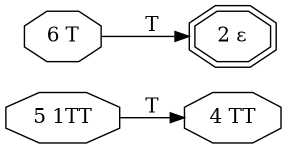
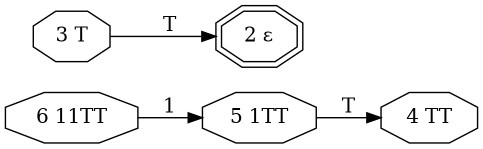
  digraph {
    rankdir=LR
    splines=false
    node [shape=octagon]
+   n1 [label="6 11TT"]
    n2 [label="5 1TT"]
    n3 [label="4 TT"]
-   n4 [label="6 T"]
+   n4 [label="3 T"]
    n5 [label="2 &#949;" shape=doubleoctagon]
+   n1 -> n2 [label=1]
    n2 -> n3 [label=T]
    n4 -> n5 [label=T]
  }
